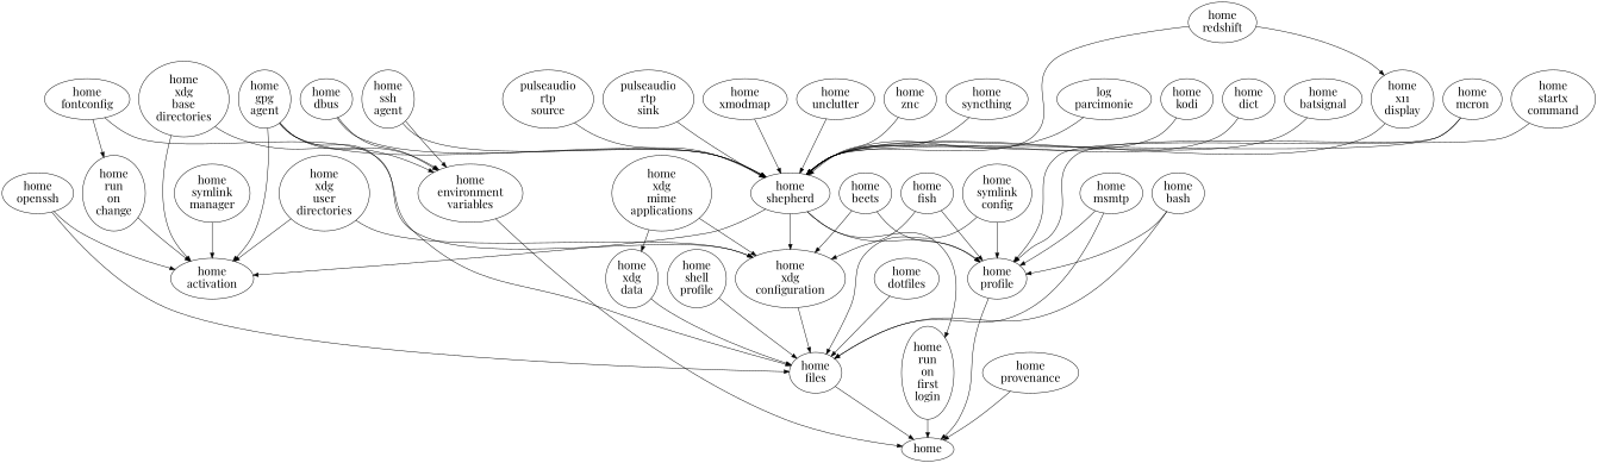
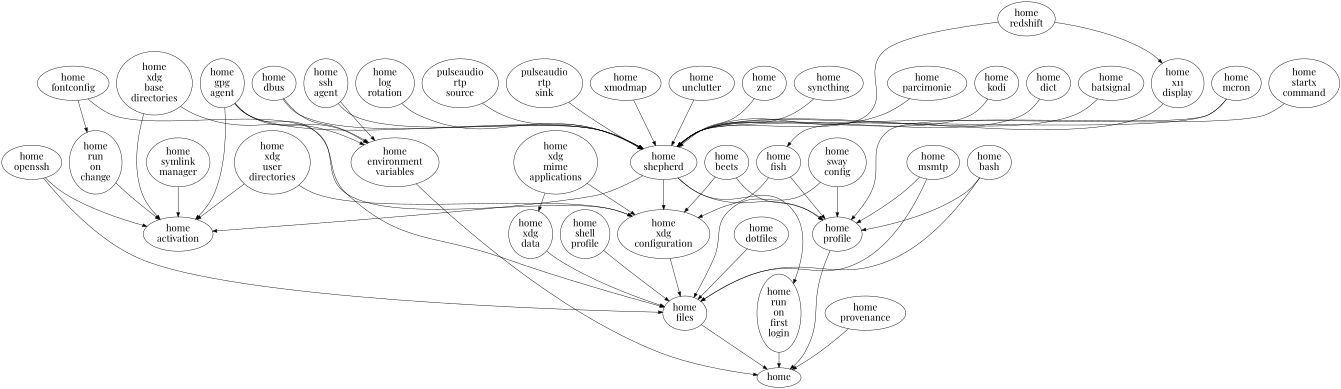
  digraph {
    fontname="Playfair Display"
    node [fontname="Playfair Display" fontsize=22]
    edge [fontname="Playfair Display"]
    n1 [label="home\nxdg\nbase\ndirectories"]
    n2 [label="home\nenvironment\nvariables"]
    n3 [label="home\nactivation"]
    home
    n5 [label="home\ngpg\nagent"]
    n6 [label="home\nfiles"]
    n7 [label="home\nshepherd"]
    n8 [label="home\nrun\non\nfirst\nlogin"]
    n9 [label="home\nxdg\nconfiguration"]
    n10 [label="home\nprofile"]
    n11 [label="home\nrun\non\nchange"]
    n12 [label="home\nx11\ndisplay"]
+   n13 [label="home\nlog\nrotation"]
    n14 [label="home\nxdg\nuser\ndirectories"]
    n15 [label="home\nxdg\nmime\napplications"]
    n16 [label="home\nxdg\ndata"]
    n17 [label="home\nsymlink\nmanager"]
    n18 [label="home\ndbus"]
    n19 [label="home\nssh\nagent"]
    n20 [label="home\nshell\nprofile"]
    n21 [label="pulseaudio\nrtp\nsource"]
    n22 [label="pulseaudio\nrtp\nsink"]
-   n23 [label="home\nsymlink\nconfig"]
+   n23 [label="home\nsway\nconfig"]
    n24 [label="home\nstartx\ncommand"]
    n25 [label="home\nxmodmap"]
    n26 [label="home\nunclutter"]
    n27 [label="home\nfontconfig"]
    n28 [label="home\nznc"]
    n29 [label="home\nsyncthing"]
    n30 [label="home\nredshift"]
    n31 [label="home\nprovenance"]
-   n32 [label="log\nparcimonie"]
+   n32 [label="home\nparcimonie"]
    n33 [label="home\nopenssh"]
    n34 [label="home\nmsmtp"]
    n35 [label="home\nmcron"]
    n36 [label="home\nkodi"]
    n37 [label="home\nfish"]
    n38 [label="home\ndotfiles"]
    n39 [label="home\ndict"]
    n40 [label="home\nbeets"]
    n41 [label="home\nbatsignal"]
    n42 [label="home\nbash"]
    n1 -> n2
    n1 -> n3
    n2 -> home
    n5 -> n2
    n5 -> n3
    n5 -> n6
    n5 -> n7
    n6 -> home
    n7 -> n3
    n7 -> n8
    n7 -> n9
    n7 -> n10
    n8 -> home
    n9 -> n6
    n10 -> home
    n11 -> n3
    n12 -> n7
+   n13 -> n7
    n14 -> n3
    n14 -> n9
    n15 -> n9
    n15 -> n16
    n16 -> n6
    n17 -> n3
    n18 -> n2
    n18 -> n7
    n19 -> n2
    n19 -> n7
    n20 -> n6
    n21 -> n7
    n22 -> n7
    n23 -> n6
    n23 -> n10
-   n24 -> n10
+   n24 -> n37
    n25 -> n7
    n26 -> n7
    n27 -> n9
    n27 -> n11
    n28 -> n7
    n29 -> n7
    n30 -> n7
    n30 -> n12
    n31 -> home
    n32 -> n7
    n33 -> n3
    n33 -> n6
    n34 -> n6
    n34 -> n10
    n35 -> n7
    n35 -> n10
    n36 -> n7
    n37 -> n9
    n37 -> n10
    n38 -> n6
    n39 -> n7
    n40 -> n9
    n40 -> n10
    n41 -> n7
    n42 -> n6
    n42 -> n10
  }
